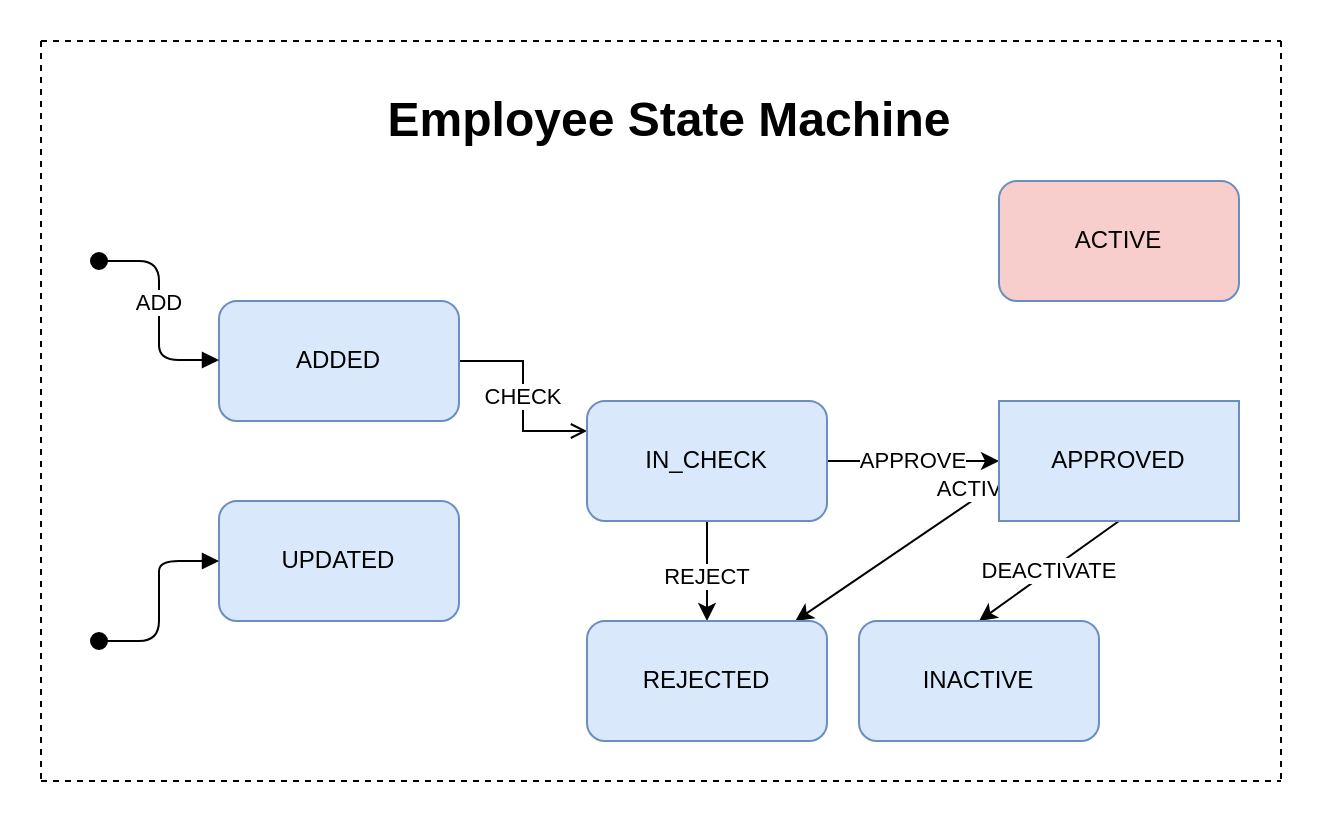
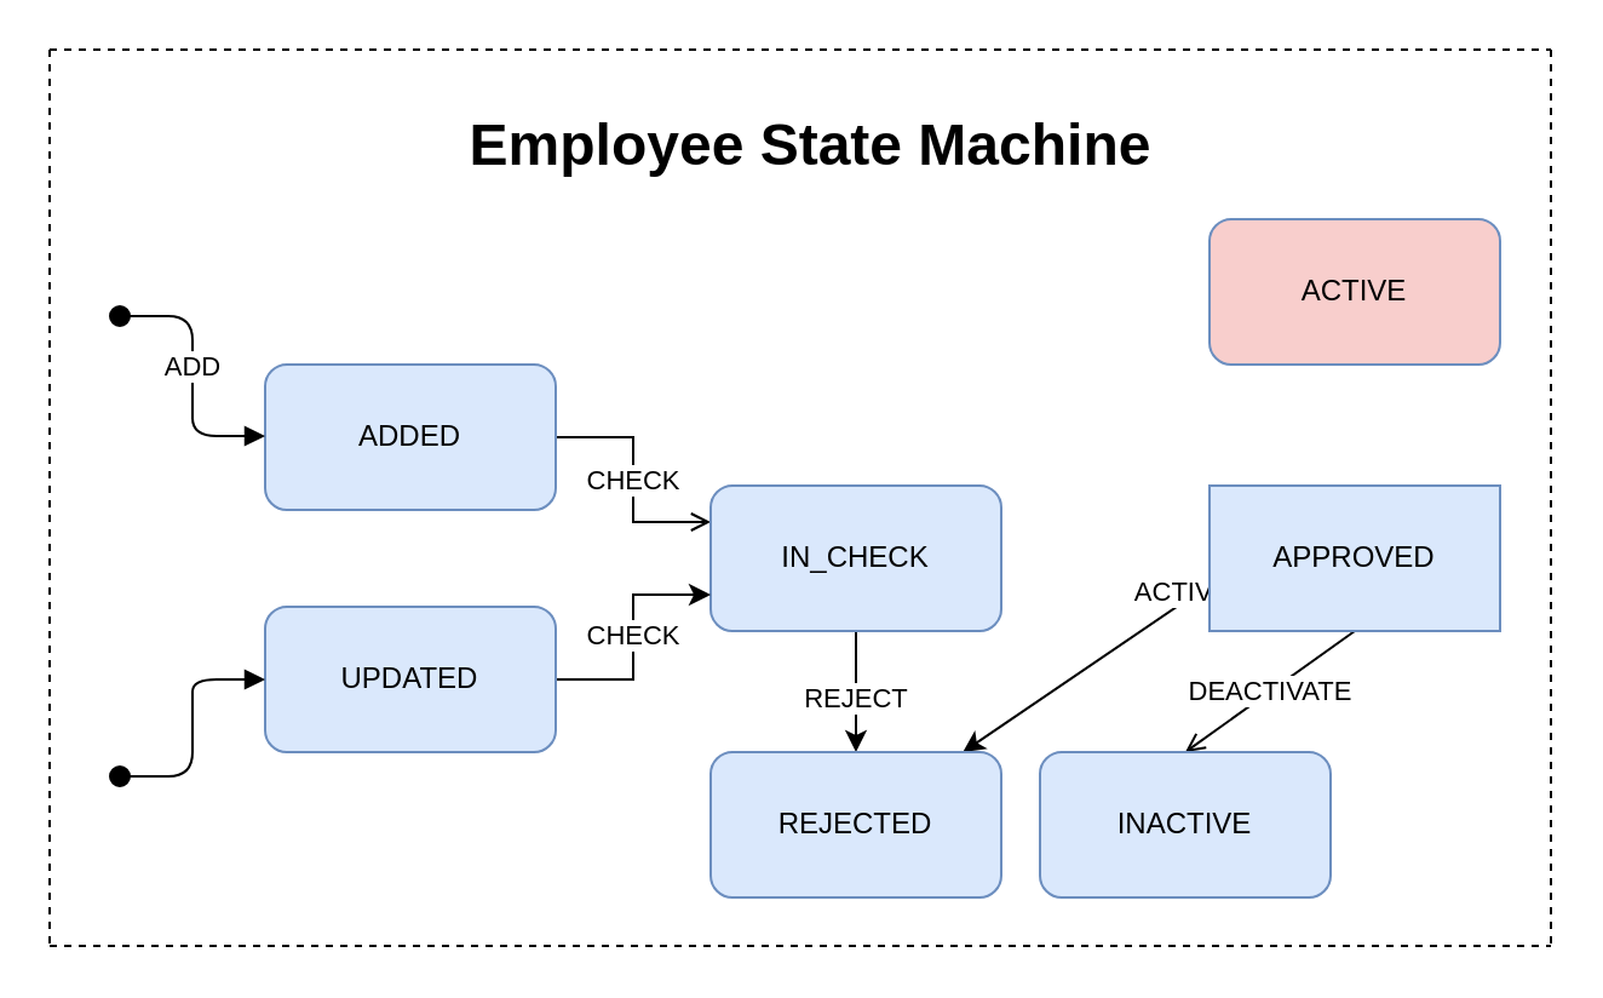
  <mxCell id="0" />
  <mxCell id="1" parent="0" />
  <mxCell id="2" value="Employee State Machine" style="text;strokeColor=none;fillColor=none;html=1;fontSize=24;fontStyle=1;verticalAlign=middle;align=center;rounded=1;" parent="1" vertex="1"><mxGeometry x="284" y="40" width="100" height="40" as="geometry" /></mxCell>
  <mxCell id="3" value="" style="endArrow=none;dashed=1;html=1;" parent="1" edge="1"><mxGeometry width="50" height="50" relative="1" as="geometry"><mxPoint y="390" as="sourcePoint" x="20" /><mxPoint x="640" y="390" as="targetPoint" /><Array as="points"><mxPoint x="510" y="390" /></Array></mxGeometry></mxCell>
  <mxCell id="4" value="" style="endArrow=none;dashed=1;html=1;" parent="1" edge="1"><mxGeometry width="50" height="50" relative="1" as="geometry"><mxPoint as="sourcePoint" x="20" y="20" /><mxPoint x="640" as="targetPoint" y="20" /><Array as="points" /></mxGeometry></mxCell>
  <mxCell id="5" value="" style="endArrow=none;dashed=1;html=1;" parent="1" edge="1"><mxGeometry width="50" height="50" relative="1" as="geometry"><mxPoint as="sourcePoint" x="20" y="20" /><mxPoint y="390" as="targetPoint" x="20" /><Array as="points" /></mxGeometry></mxCell>
  <mxCell id="6" value="" style="endArrow=none;dashed=1;html=1;" parent="1" edge="1"><mxGeometry width="50" height="50" relative="1" as="geometry"><mxPoint x="640" as="sourcePoint" y="20" /><mxPoint x="640" y="390" as="targetPoint" /><Array as="points" /></mxGeometry></mxCell>
  <mxCell id="7" value="CHECK" style="edgeStyle=orthogonalEdgeStyle;rounded=0;orthogonalLoop=1;jettySize=auto;html=1;exitX=1;exitY=0.5;exitDx=0;exitDy=0;entryX=0;entryY=0.25;entryDx=0;entryDy=0;endArrow=open;" edge="1" parent="1" source="8" target="11"><mxGeometry relative="1" as="geometry" /></mxCell>
  <mxCell id="8" value="ADDED" style="rounded=1;whiteSpace=wrap;html=1;fillColor=#dae8fc;strokeColor=#6c8ebf;" vertex="1" parent="1"><mxGeometry x="109" y="150" width="120" height="60" as="geometry" /></mxCell>
- <mxCell id="9" value="APPROVE" style="edgeStyle=orthogonalEdgeStyle;rounded=0;orthogonalLoop=1;jettySize=auto;html=1;exitX=1;exitY=0.5;exitDx=0;exitDy=0;entryX=0;entryY=0.5;entryDx=0;entryDy=0;" edge="1" parent="1" source="11" target="16"><mxGeometry relative="1" as="geometry"><Array as="points"><mxPoint x="469" y="230" /></Array></mxGeometry></mxCell>
  <mxCell id="10" value="REJECT" style="rounded=0;orthogonalLoop=1;jettySize=auto;html=1;exitX=0.5;exitY=1;exitDx=0;exitDy=0;entryX=0.5;entryY=0;entryDx=0;entryDy=0;" edge="1" parent="1" source="11" target="17"><mxGeometry x="0.104" relative="1" as="geometry"><mxPoint as="offset" /></mxGeometry></mxCell>
  <mxCell id="11" value="IN_CHECK" style="rounded=1;whiteSpace=wrap;html=1;fillColor=#dae8fc;strokeColor=#6c8ebf;" vertex="1" parent="1"><mxGeometry x="293" y="200" width="120" height="60" as="geometry" /></mxCell>
+ <mxCell id="12" value="CHECK" style="edgeStyle=orthogonalEdgeStyle;rounded=0;orthogonalLoop=1;jettySize=auto;html=1;entryX=0;entryY=0.75;entryDx=0;entryDy=0;" edge="1" parent="1" source="13" target="11"><mxGeometry relative="1" as="geometry" /></mxCell>
  <mxCell id="13" value="UPDATED" style="rounded=1;whiteSpace=wrap;html=1;fillColor=#dae8fc;strokeColor=#6c8ebf;" vertex="1" parent="1"><mxGeometry x="109" y="250" width="120" height="60" as="geometry" /></mxCell>
- <mxCell id="14" value="DEACTIVATE" style="rounded=0;orthogonalLoop=1;jettySize=auto;html=1;entryX=0.5;entryY=0;entryDx=0;entryDy=0;exitX=0.5;exitY=1;exitDx=0;exitDy=0;" edge="1" parent="1" source="16" target="19"><mxGeometry relative="1" as="geometry"><mxPoint as="offset" /></mxGeometry></mxCell>
+ <mxCell id="14" value="DEACTIVATE" style="rounded=0;orthogonalLoop=1;jettySize=auto;html=1;entryX=0.5;entryY=0;entryDx=0;entryDy=0;exitX=0.5;exitY=1;exitDx=0;exitDy=0;endArrow=open;" edge="1" parent="1" source="16" target="19"><mxGeometry relative="1" as="geometry"><mxPoint as="offset" /></mxGeometry></mxCell>
  <mxCell id="15" value="ACTIVATE" style="rounded=0;orthogonalLoop=1;jettySize=auto;html=1;exitX=0.5;exitY=0;exitDx=0;exitDy=0;" edge="1" parent="1" source="16" target="17"><mxGeometry x="-0.2" relative="1" as="geometry"><mxPoint x="559" y="160" as="targetPoint" /><mxPoint as="offset" /></mxGeometry></mxCell>
  <mxCell id="16" value="APPROVED" style="whiteSpace=wrap;html=1;fillColor=#dae8fc;strokeColor=#6c8ebf;rounded=0;" vertex="1" parent="1"><mxGeometry x="499" y="200" width="120" height="60" as="geometry" /></mxCell>
  <mxCell id="17" value="REJECTED" style="rounded=1;whiteSpace=wrap;html=1;fillColor=#dae8fc;strokeColor=#6c8ebf;" vertex="1" parent="1"><mxGeometry x="293" y="310" width="120" height="60" as="geometry" /></mxCell>
  <mxCell id="18" value="ACTIVE" style="rounded=1;whiteSpace=wrap;html=1;fillColor=#f8cecc;strokeColor=#6c8ebf;" vertex="1" parent="1"><mxGeometry x="499" y="90" width="120" height="60" as="geometry" /></mxCell>
  <mxCell id="19" value="INACTIVE" style="rounded=1;whiteSpace=wrap;html=1;fillColor=#dae8fc;strokeColor=#6c8ebf;" vertex="1" parent="1"><mxGeometry x="429" y="310" width="120" height="60" as="geometry" /></mxCell>
  <mxCell id="20" value="ADD" style="html=1;verticalAlign=bottom;startArrow=oval;startFill=1;endArrow=block;startSize=8;edgeStyle=entityRelationEdgeStyle;" edge="1" parent="1"><mxGeometry x="0.096" width="60" relative="1" as="geometry"><mxPoint x="49" y="130" as="sourcePoint" /><mxPoint x="109" y="179.5" as="targetPoint" /><mxPoint as="offset" /></mxGeometry></mxCell>
  <mxCell id="21" value="" style="html=1;verticalAlign=bottom;startArrow=oval;startFill=1;endArrow=block;startSize=8;entryX=0;entryY=0.5;entryDx=0;entryDy=0;edgeStyle=entityRelationEdgeStyle;" edge="1" parent="1" target="13"><mxGeometry x="-0.091" width="60" relative="1" as="geometry"><mxPoint x="49" y="320" as="sourcePoint" /><mxPoint x="109" y="320" as="targetPoint" /><mxPoint as="offset" /></mxGeometry></mxCell>
